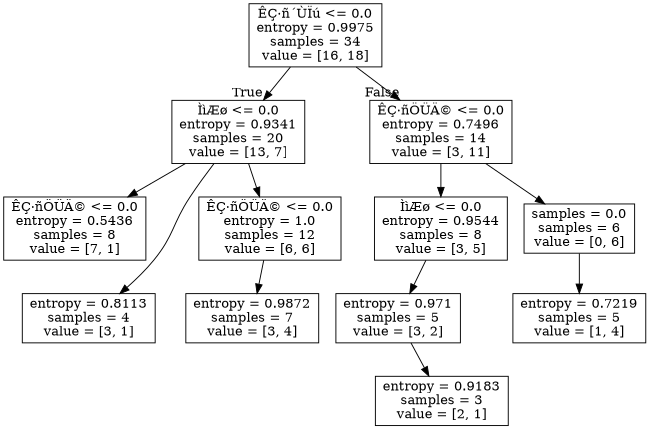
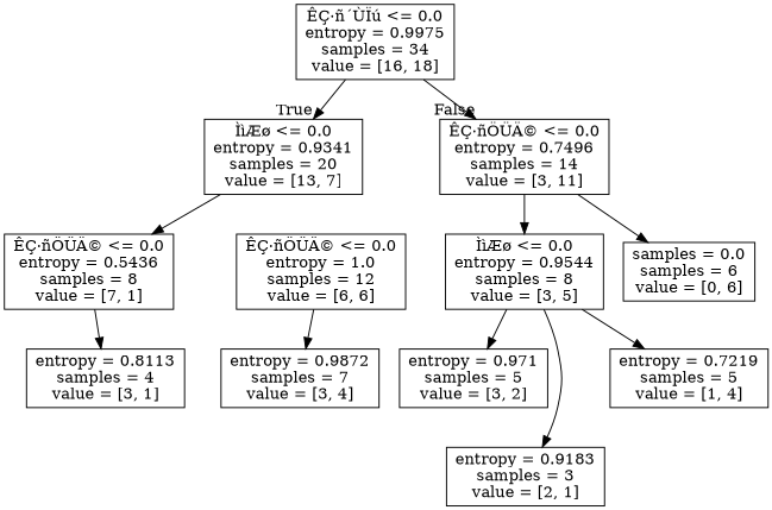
  digraph {
    fontname="DejaVu Serif"
    node [fontname="DejaVu Serif" shape=box]
    edge [fontname="DejaVu Serif"]
    n1 [label="ÊÇ·ñ´ÙÏú <= 0.0\nentropy = 0.9975\nsamples = 34\nvalue = [16, 18]"]
    n2 [label="ÌìÆø <= 0.0\nentropy = 0.9341\nsamples = 20\nvalue = [13, 7]"]
    n3 [label="ÊÇ·ñÖÜÄ© <= 0.0\nentropy = 0.7496\nsamples = 14\nvalue = [3, 11]"]
    n4 [label="ÊÇ·ñÖÜÄ© <= 0.0\nentropy = 0.5436\nsamples = 8\nvalue = [7, 1]"]
    n5 [label="ÊÇ·ñÖÜÄ© <= 0.0\nentropy = 1.0\nsamples = 12\nvalue = [6, 6]"]
    n6 [label="ÌìÆø <= 0.0\nentropy = 0.9544\nsamples = 8\nvalue = [3, 5]"]
    n7 [label="samples = 0.0\nsamples = 6\nvalue = [0, 6]"]
    n8 [label="entropy = 0.8113\nsamples = 4\nvalue = [3, 1]"]
    n9 [label="entropy = 0.9872\nsamples = 7\nvalue = [3, 4]"]
    n10 [label="entropy = 0.971\nsamples = 5\nvalue = [3, 2]"]
    n11 [label="entropy = 0.9183\nsamples = 3\nvalue = [2, 1]"]
    n12 [label="entropy = 0.7219\nsamples = 5\nvalue = [1, 4]"]
    n1 -> n2 [headlabel=True labelangle=45 labeldistance=2.5]
    n1 -> n3 [headlabel=False labelangle=-45 labeldistance=2.5]
    n2 -> n4
-   n2 -> n5
    n3 -> n6
    n3 -> n7
-   n2 -> n8
+   n4 -> n8
    n5 -> n9
    n6 -> n10
-   n10 -> n11
-   n7 -> n12
+   n6 -> n11
+   n6 -> n12
  }
